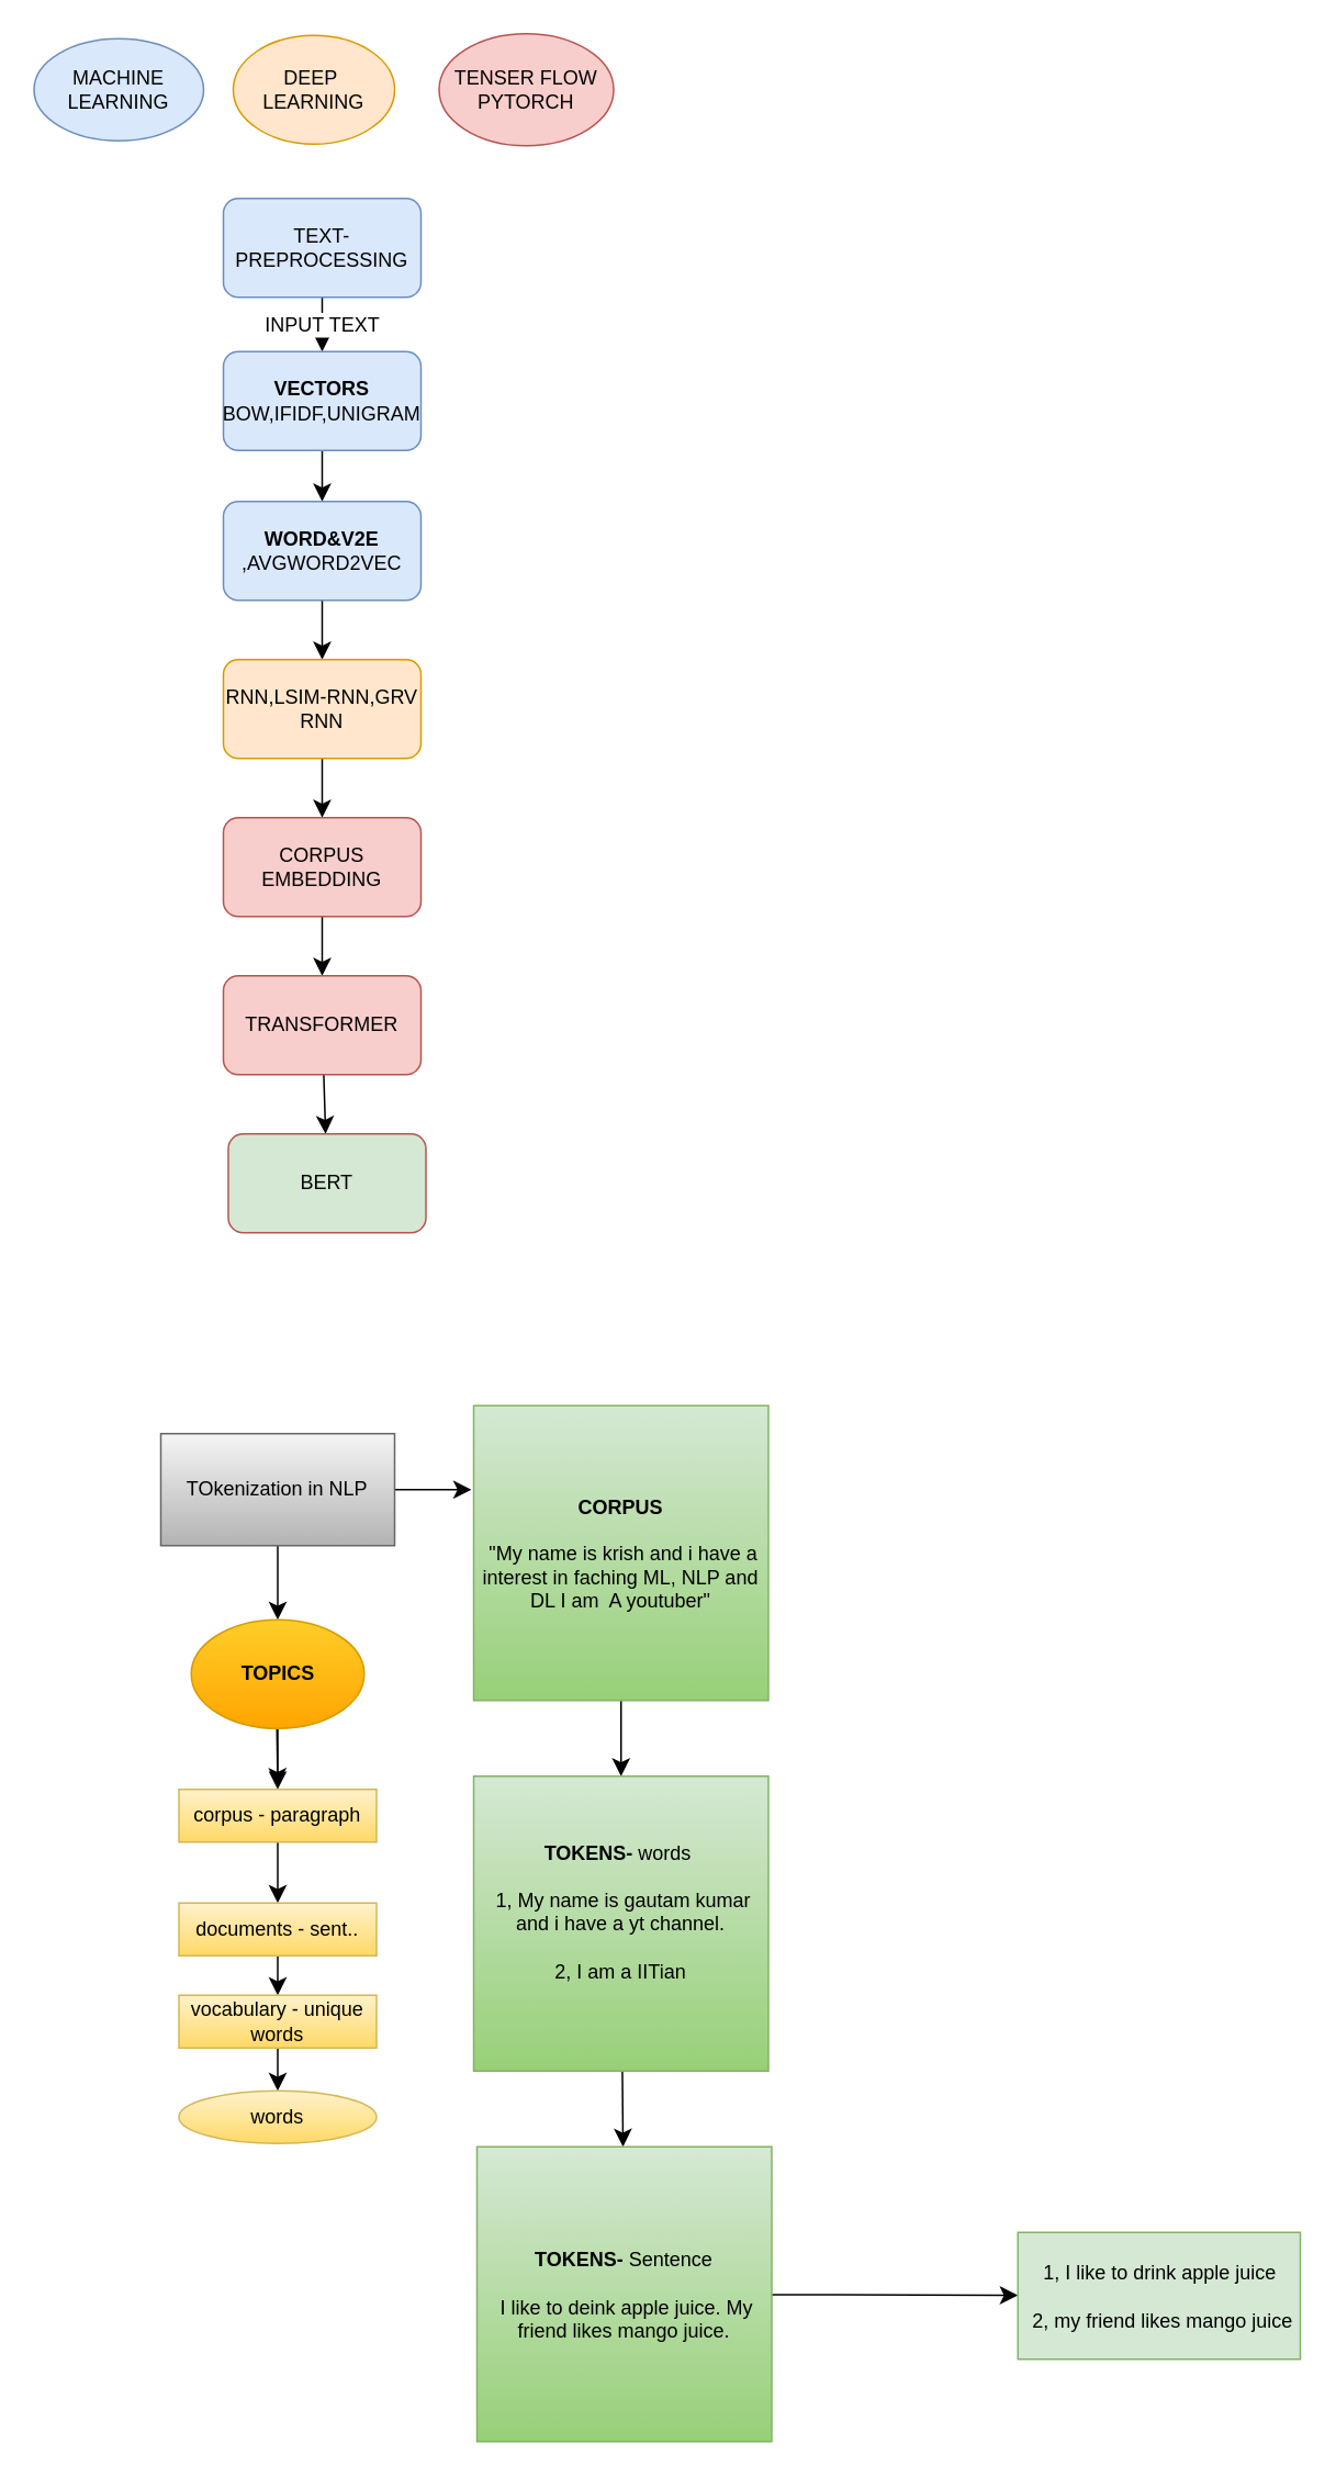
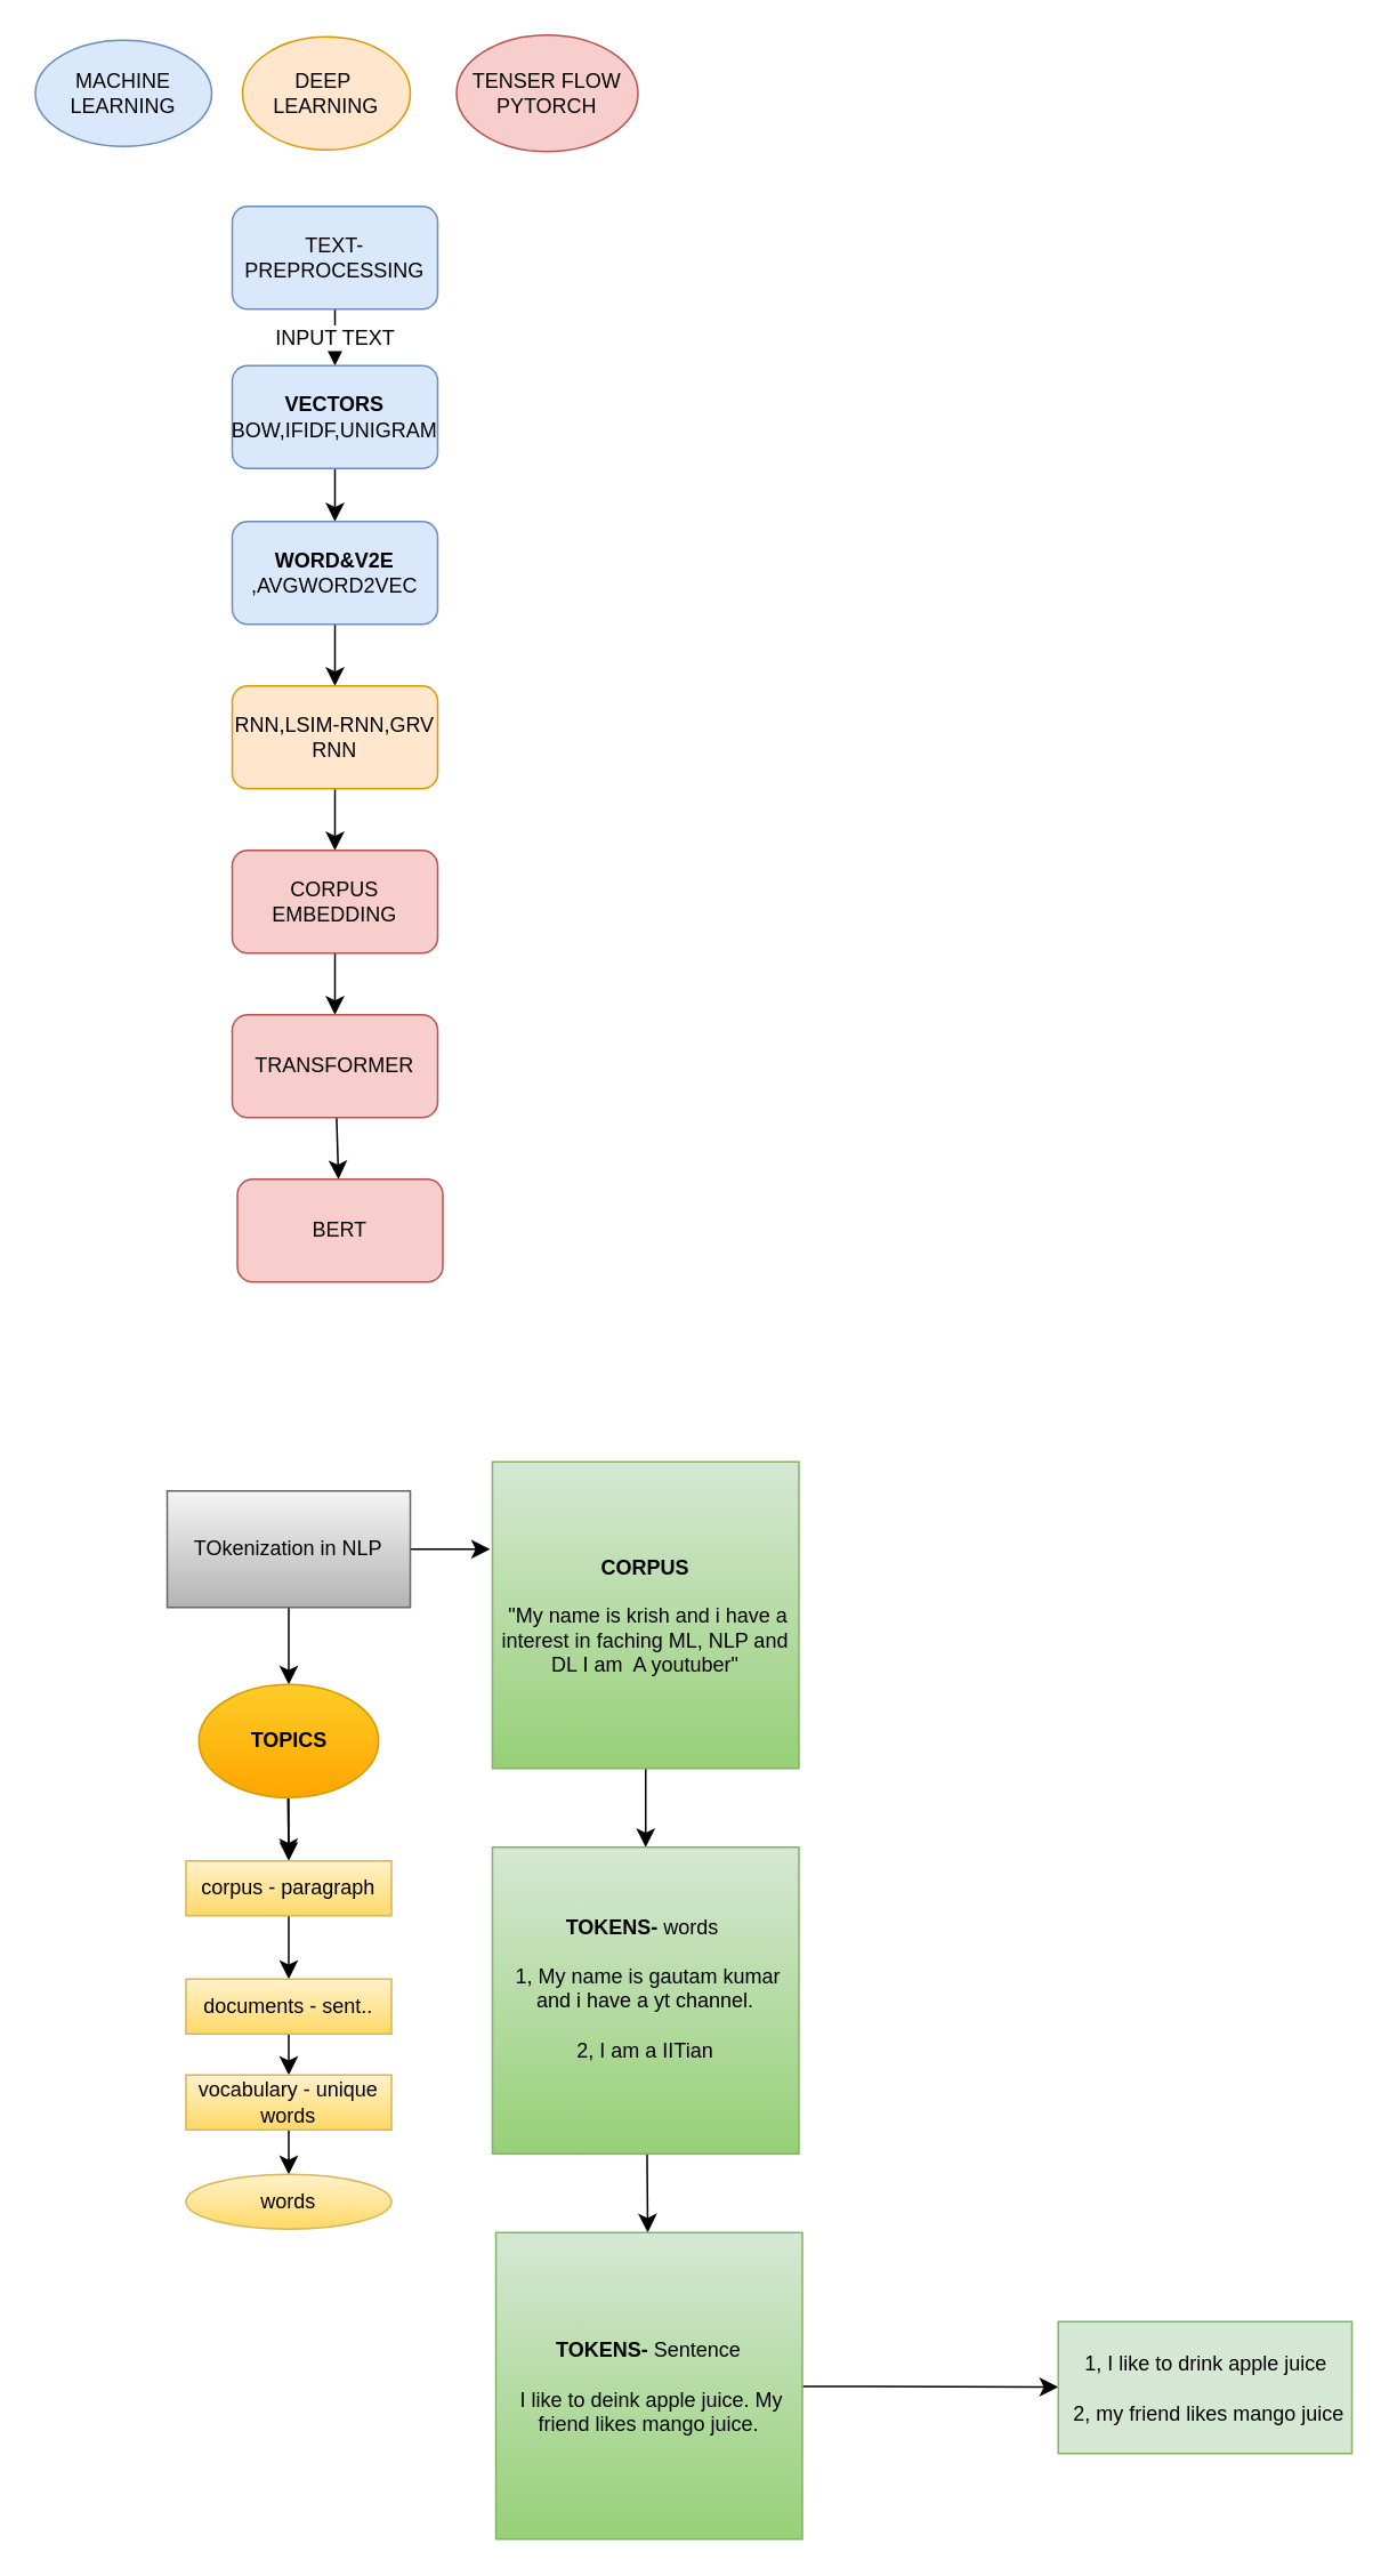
  <mxCell id="0" />
  <mxCell id="1" parent="0" />
  <mxCell id="2" value="INPUT TEXT" style="edgeStyle=none;curved=1;rounded=0;orthogonalLoop=1;jettySize=auto;html=1;exitX=0.5;exitY=1;exitDx=0;exitDy=0;entryX=0.5;entryY=0;entryDx=0;entryDy=0;fontSize=12;startSize=8;endSize=8;" edge="1" parent="1" source="3" target="5"><mxGeometry relative="1" as="geometry" /></mxCell>
  <mxCell id="3" value="TEXT-PREPROCESSING" style="rounded=1;whiteSpace=wrap;html=1;fillColor=#dae8fc;strokeColor=#6c8ebf;" vertex="1" parent="1"><mxGeometry x="135" y="120" width="120" height="60" as="geometry" /></mxCell>
  <mxCell id="4" value="" style="edgeStyle=none;curved=1;rounded=0;orthogonalLoop=1;jettySize=auto;html=1;fontSize=12;startSize=8;endSize=8;" edge="1" parent="1" source="5" target="7"><mxGeometry relative="1" as="geometry" /></mxCell>
  <mxCell id="5" value="&lt;b&gt;VECTORS&lt;/b&gt;&lt;br&gt;BOW,IFIDF,UNIGRAM" style="rounded=1;whiteSpace=wrap;html=1;fillColor=#dae8fc;strokeColor=#6c8ebf;" vertex="1" parent="1"><mxGeometry x="135" y="213" width="120" height="60" as="geometry" /></mxCell>
  <mxCell id="6" value="" style="edgeStyle=none;curved=1;rounded=0;orthogonalLoop=1;jettySize=auto;html=1;fontSize=12;startSize=8;endSize=8;" edge="1" parent="1" source="7" target="9"><mxGeometry relative="1" as="geometry" /></mxCell>
  <mxCell id="7" value="&lt;b&gt;WORD&amp;amp;V2E&lt;/b&gt;&lt;br&gt;,AVGWORD2VEC" style="whiteSpace=wrap;html=1;fillColor=#dae8fc;strokeColor=#6c8ebf;rounded=1;" vertex="1" parent="1"><mxGeometry x="135" y="304" width="120" height="60" as="geometry" /></mxCell>
  <mxCell id="8" value="" style="edgeStyle=none;curved=1;rounded=0;orthogonalLoop=1;jettySize=auto;html=1;fontSize=12;startSize=8;endSize=8;" edge="1" parent="1" source="9" target="11"><mxGeometry relative="1" as="geometry" /></mxCell>
  <mxCell id="9" value="RNN,LSIM-RNN,GRV RNN" style="whiteSpace=wrap;html=1;fillColor=#ffe6cc;strokeColor=#d79b00;rounded=1;" vertex="1" parent="1"><mxGeometry x="135" y="400" width="120" height="60" as="geometry" /></mxCell>
  <mxCell id="10" value="" style="edgeStyle=none;curved=1;rounded=0;orthogonalLoop=1;jettySize=auto;html=1;fontSize=12;startSize=8;endSize=8;" edge="1" parent="1" source="11" target="13"><mxGeometry relative="1" as="geometry" /></mxCell>
  <mxCell id="11" value="CORPUS EMBEDDING" style="whiteSpace=wrap;html=1;fillColor=#f8cecc;strokeColor=#b85450;rounded=1;" vertex="1" parent="1"><mxGeometry x="135" y="496" width="120" height="60" as="geometry" /></mxCell>
  <mxCell id="12" value="" style="edgeStyle=none;curved=1;rounded=0;orthogonalLoop=1;jettySize=auto;html=1;fontSize=12;startSize=8;endSize=8;" edge="1" parent="1" source="13" target="14"><mxGeometry relative="1" as="geometry" /></mxCell>
  <mxCell id="13" value="TRANSFORMER" style="whiteSpace=wrap;html=1;fillColor=#f8cecc;strokeColor=#b85450;rounded=1;" vertex="1" parent="1"><mxGeometry x="135" y="592" width="120" height="60" as="geometry" /></mxCell>
- <mxCell id="14" value="BERT" style="whiteSpace=wrap;html=1;fillColor=#d5e8d4;strokeColor=#b85450;rounded=1;" vertex="1" parent="1"><mxGeometry x="138" y="688" width="120" height="60" as="geometry" /></mxCell>
+ <mxCell id="14" value="BERT" style="whiteSpace=wrap;html=1;fillColor=#f8cecc;strokeColor=#b85450;rounded=1;" vertex="1" parent="1"><mxGeometry x="138" y="688" width="120" height="60" as="geometry" /></mxCell>
  <mxCell id="15" value="MACHINE LEARNING" style="ellipse;whiteSpace=wrap;html=1;fillColor=#dae8fc;strokeColor=#6c8ebf;" vertex="1" parent="1"><mxGeometry x="20" y="23" width="103" height="62" as="geometry" /></mxCell>
  <mxCell id="16" value="DEEP&amp;nbsp;&lt;br&gt;LEARNING" style="ellipse;whiteSpace=wrap;html=1;fillColor=#ffe6cc;strokeColor=#d79b00;" vertex="1" parent="1"><mxGeometry x="141" y="21" width="98" height="66" as="geometry" /></mxCell>
  <mxCell id="17" value="TENSER FLOW&lt;br&gt;PYTORCH" style="ellipse;whiteSpace=wrap;html=1;fillColor=#f8cecc;strokeColor=#b85450;" vertex="1" parent="1"><mxGeometry x="266" y="20" width="106" height="68" as="geometry" /></mxCell>
  <mxCell id="18" value="" style="edgeStyle=none;curved=1;rounded=0;orthogonalLoop=1;jettySize=auto;html=1;fontSize=12;startSize=8;endSize=8;" edge="1" parent="1" source="20" target="23"><mxGeometry relative="1" as="geometry" /></mxCell>
  <mxCell id="19" style="edgeStyle=none;curved=1;rounded=0;orthogonalLoop=1;jettySize=auto;html=1;exitX=1;exitY=0.5;exitDx=0;exitDy=0;fontSize=12;startSize=8;endSize=8;" edge="1" parent="1" source="20"><mxGeometry relative="1" as="geometry"><mxPoint x="285.6" y="904" as="targetPoint" /></mxGeometry></mxCell>
  <mxCell id="20" value="TOkenization in NLP" style="rounded=0;whiteSpace=wrap;html=1;fillColor=#f5f5f5;strokeColor=#666666;gradientColor=#b3b3b3;" vertex="1" parent="1"><mxGeometry x="97" y="870" width="142" height="68" as="geometry" /></mxCell>
  <mxCell id="21" style="edgeStyle=none;curved=1;rounded=0;orthogonalLoop=1;jettySize=auto;html=1;exitX=0.5;exitY=1;exitDx=0;exitDy=0;fontSize=12;startSize=8;endSize=8;" edge="1" parent="1"><mxGeometry relative="1" as="geometry"><mxPoint x="168" y="1084" as="targetPoint" /><mxPoint x="167.5" y="1049" as="sourcePoint" /></mxGeometry></mxCell>
  <mxCell id="22" value="" style="edgeStyle=none;curved=1;rounded=0;orthogonalLoop=1;jettySize=auto;html=1;fontSize=12;startSize=8;endSize=8;" edge="1" parent="1" source="23" target="25"><mxGeometry relative="1" as="geometry" /></mxCell>
  <mxCell id="23" value="&lt;b&gt;TOPICS&lt;/b&gt;" style="ellipse;whiteSpace=wrap;html=1;rounded=0;fillColor=#ffcd28;gradientColor=#ffa500;strokeColor=#d79b00;" vertex="1" parent="1"><mxGeometry x="115.5" y="983" width="105" height="66" as="geometry" /></mxCell>
  <mxCell id="24" value="" style="edgeStyle=none;curved=1;rounded=0;orthogonalLoop=1;jettySize=auto;html=1;fontSize=12;startSize=8;endSize=8;" edge="1" parent="1" source="25" target="29"><mxGeometry relative="1" as="geometry" /></mxCell>
  <mxCell id="25" value="corpus - paragraph" style="whiteSpace=wrap;html=1;rounded=0;fillColor=#fff2cc;gradientColor=#ffd966;strokeColor=#d6b656;" vertex="1" parent="1"><mxGeometry x="108" y="1086" width="120" height="32" as="geometry" /></mxCell>
  <mxCell id="26" value="" style="edgeStyle=none;curved=1;rounded=0;orthogonalLoop=1;jettySize=auto;html=1;fontSize=12;startSize=8;endSize=8;" edge="1" parent="1" source="27" target="34"><mxGeometry relative="1" as="geometry" /></mxCell>
  <mxCell id="27" value="&lt;b&gt;CORPUS&lt;br&gt;&lt;br&gt;&lt;/b&gt;&amp;nbsp;&quot;My name is krish and i have a interest in faching ML, NLP and DL I am&amp;nbsp; A youtuber&quot;" style="whiteSpace=wrap;html=1;aspect=fixed;fillColor=#d5e8d4;gradientColor=#97d077;strokeColor=#82b366;" vertex="1" parent="1"><mxGeometry x="287" y="853" width="179" height="179" as="geometry" /></mxCell>
  <mxCell id="28" value="" style="edgeStyle=none;curved=1;rounded=0;orthogonalLoop=1;jettySize=auto;html=1;fontSize=12;startSize=8;endSize=8;" edge="1" parent="1" source="29" target="31"><mxGeometry relative="1" as="geometry" /></mxCell>
  <mxCell id="29" value="documents - sent.." style="whiteSpace=wrap;html=1;rounded=0;fillColor=#fff2cc;gradientColor=#ffd966;strokeColor=#d6b656;" vertex="1" parent="1"><mxGeometry x="108" y="1155" width="120" height="32" as="geometry" /></mxCell>
  <mxCell id="30" value="" style="edgeStyle=none;curved=1;rounded=0;orthogonalLoop=1;jettySize=auto;html=1;fontSize=12;startSize=8;endSize=8;" edge="1" parent="1" source="31" target="32"><mxGeometry relative="1" as="geometry" /></mxCell>
  <mxCell id="31" value="vocabulary - unique words" style="whiteSpace=wrap;html=1;rounded=0;fillColor=#fff2cc;gradientColor=#ffd966;strokeColor=#d6b656;" vertex="1" parent="1"><mxGeometry x="108" y="1211" width="120" height="32" as="geometry" /></mxCell>
  <mxCell id="32" value="words" style="ellipse;whiteSpace=wrap;html=1;fillColor=#fff2cc;gradientColor=#ffd966;strokeColor=#d6b656;" vertex="1" parent="1"><mxGeometry x="108" y="1269" width="120" height="32" as="geometry" /></mxCell>
  <mxCell id="33" value="" style="edgeStyle=none;curved=1;rounded=0;orthogonalLoop=1;jettySize=auto;html=1;fontSize=12;startSize=8;endSize=8;" edge="1" parent="1" source="34" target="36"><mxGeometry relative="1" as="geometry" /></mxCell>
  <mxCell id="34" value="&lt;b&gt;TOKENS- &lt;/b&gt;words&amp;nbsp;&lt;br&gt;&lt;br&gt;&amp;nbsp;1, My name is gautam kumar and i have a yt channel.&lt;br&gt;&lt;br&gt;2, I am a IITian&lt;br&gt;&lt;div&gt;&lt;br&gt;&lt;/div&gt;" style="whiteSpace=wrap;html=1;aspect=fixed;fillColor=#d5e8d4;gradientColor=#97d077;strokeColor=#82b366;" vertex="1" parent="1"><mxGeometry x="287" y="1078" width="179" height="179" as="geometry" /></mxCell>
  <mxCell id="35" value="" style="edgeStyle=none;curved=1;rounded=0;orthogonalLoop=1;jettySize=auto;html=1;fontSize=12;startSize=8;endSize=8;" edge="1" parent="1" source="36" target="37"><mxGeometry relative="1" as="geometry" /></mxCell>
  <mxCell id="36" value="&lt;b&gt;TOKENS- &lt;/b&gt;Sentence&lt;br&gt;&lt;br&gt;&amp;nbsp;I like to deink apple juice. My friend likes mango juice." style="whiteSpace=wrap;html=1;aspect=fixed;fillColor=#d5e8d4;gradientColor=#97d077;strokeColor=#82b366;" vertex="1" parent="1"><mxGeometry x="289" y="1303" width="179" height="179" as="geometry" /></mxCell>
  <mxCell id="37" value="1, I like to drink apple juice&lt;br&gt;&lt;br&gt;&amp;nbsp;2, my friend likes mango juice" style="whiteSpace=wrap;html=1;fillColor=#d5e8d4;strokeColor=#82b366;" vertex="1" parent="1"><mxGeometry x="617.5" y="1355" width="171.5" height="77" as="geometry" /></mxCell>
